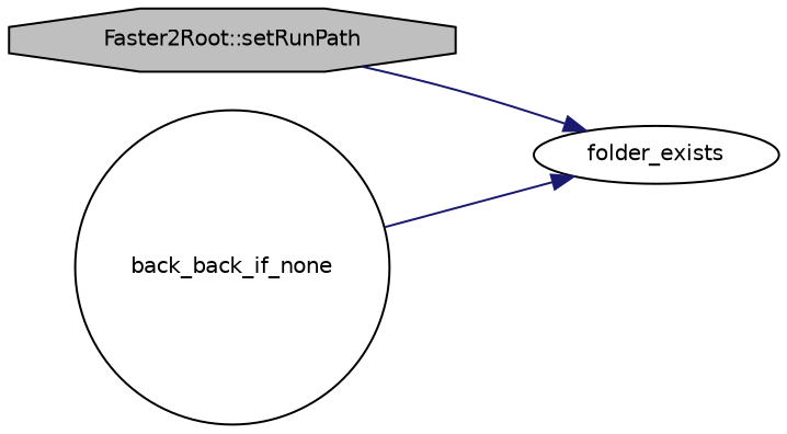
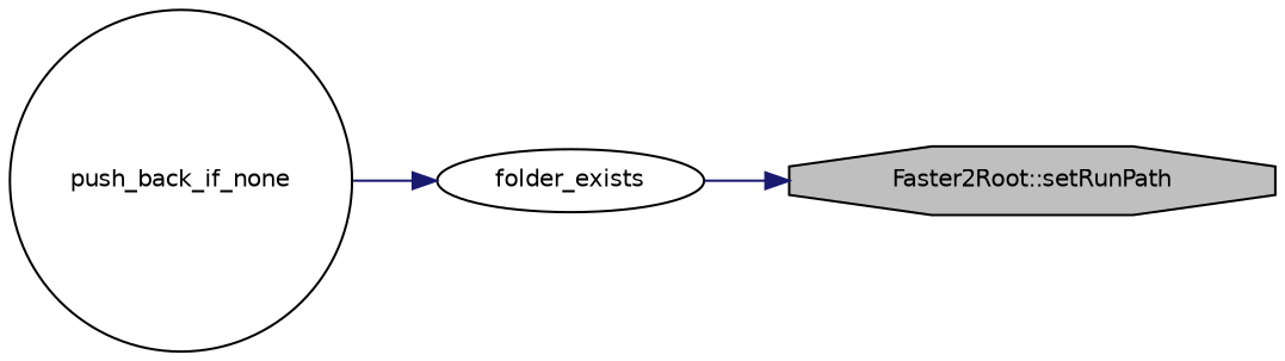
  digraph {
    rankdir=LR
    node [color=black fillcolor=white fontname=Helvetica fontsize=10 style=filled]
    edge [color=midnightblue fontname=Helvetica fontsize=10 labelfontname=Helvetica labelfontsize=10 style=solid]
    n1 [fillcolor=grey75 fontcolor=black height=0.2 label="Faster2Root::setRunPath" shape=octagon width=0.4]
    n2 [height=0.2 label=folder_exists shape=ellipse width=0.4]
-   n3 [height=0.2 label=back_back_if_none shape=circle width=0.4]
-   n1 -> n2
+   n3 [height=0.2 label=push_back_if_none shape=circle width=0.4]
+   n2 -> n1
    n3 -> n2
  }
